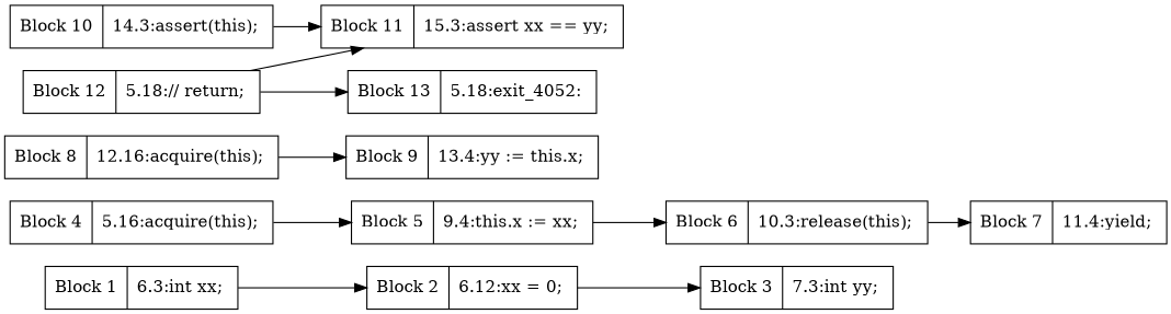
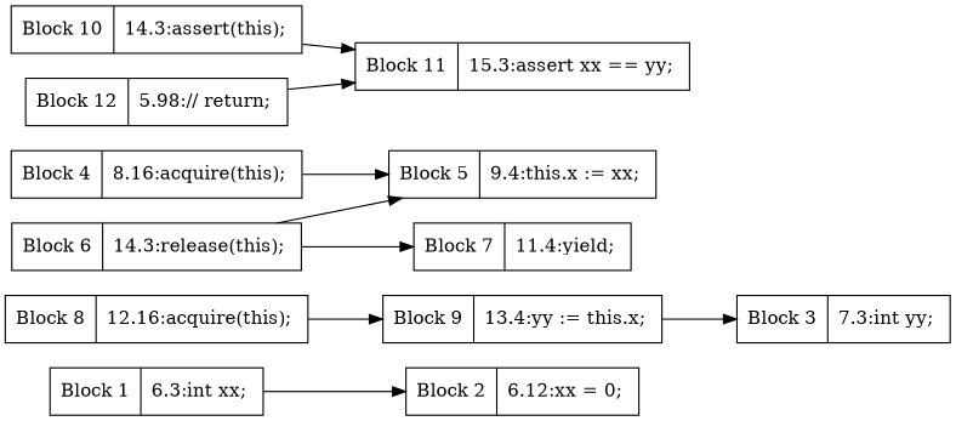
  digraph {
    rankdir=LR
    node [shape=record]
    n1 [label="{Block 1|6.3:int xx; \n}"]
    n2 [label="{Block 2|6.12:xx = 0; \n}"]
    n3 [label="{Block 3|7.3:int yy; \n}"]
-   n4 [label="{Block 4|5.16:acquire(this); \n}"]
+   n4 [label="{Block 4|8.16:acquire(this); \n}"]
    n5 [label="{Block 5|9.4:this.x := xx; \n}"]
-   n6 [label="{Block 6|10.3:release(this); \n}"]
+   n6 [label="{Block 6|14.3:release(this); \n}"]
    n7 [label="{Block 7|11.4:yield; \n}"]
    n8 [label="{Block 8|12.16:acquire(this); \n}"]
    n9 [label="{Block 9|13.4:yy := this.x; \n}"]
    n10 [label="{Block 10|14.3:assert(this); \n}"]
    n11 [label="{Block 11|15.3:assert xx == yy; \n}"]
-   n12 [label="{Block 12|5.18:// return; \n}"]
-   n13 [label="{Block 13|5.18:exit_4052: \n}"]
+   n12 [label="{Block 12|5.98:// return; \n}"]
    n1 -> n2
-   n2 -> n3
+   n9 -> n3
    n4 -> n5
-   n5 -> n6
+   n6 -> n5
    n6 -> n7
    n8 -> n9
    n10 -> n11
    n12 -> n11
-   n12 -> n13
  }
